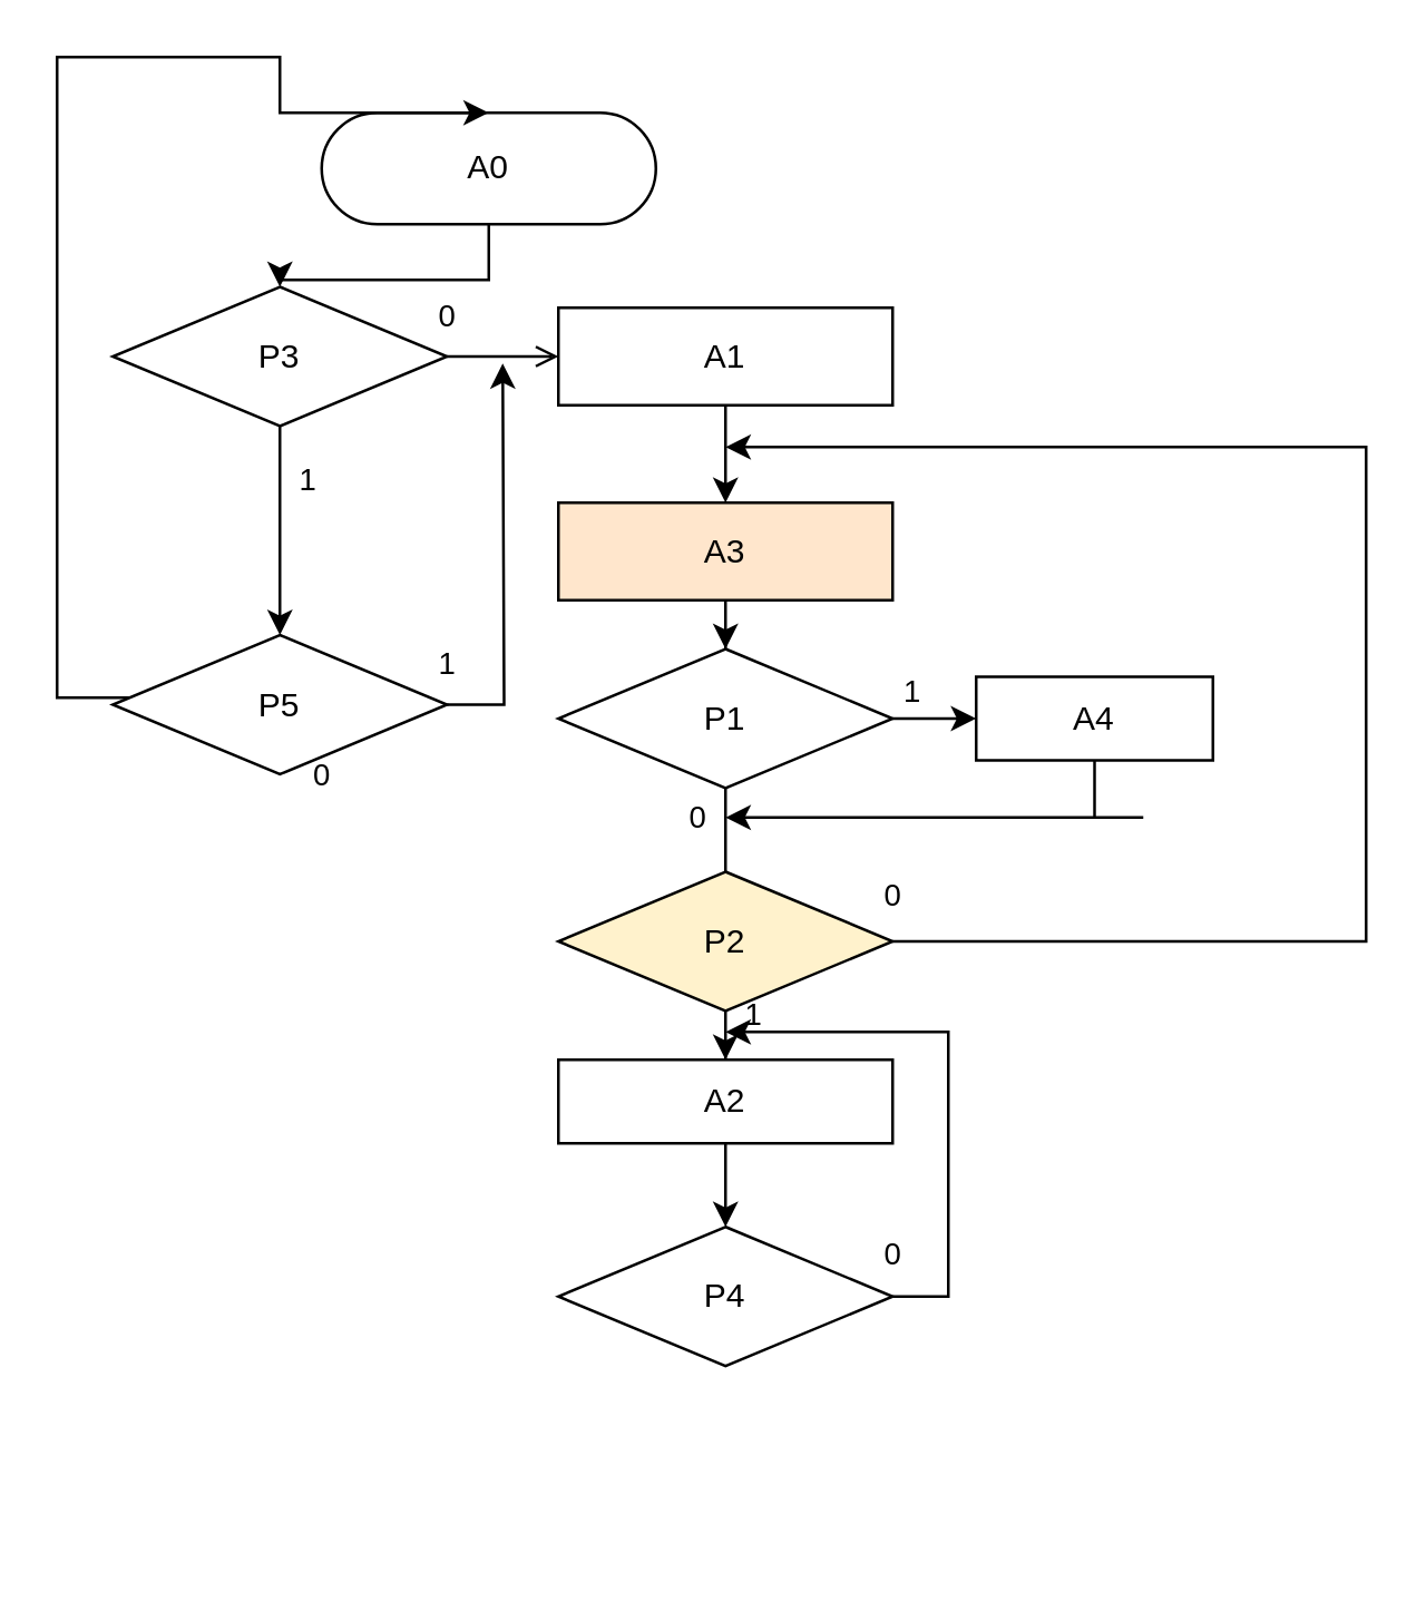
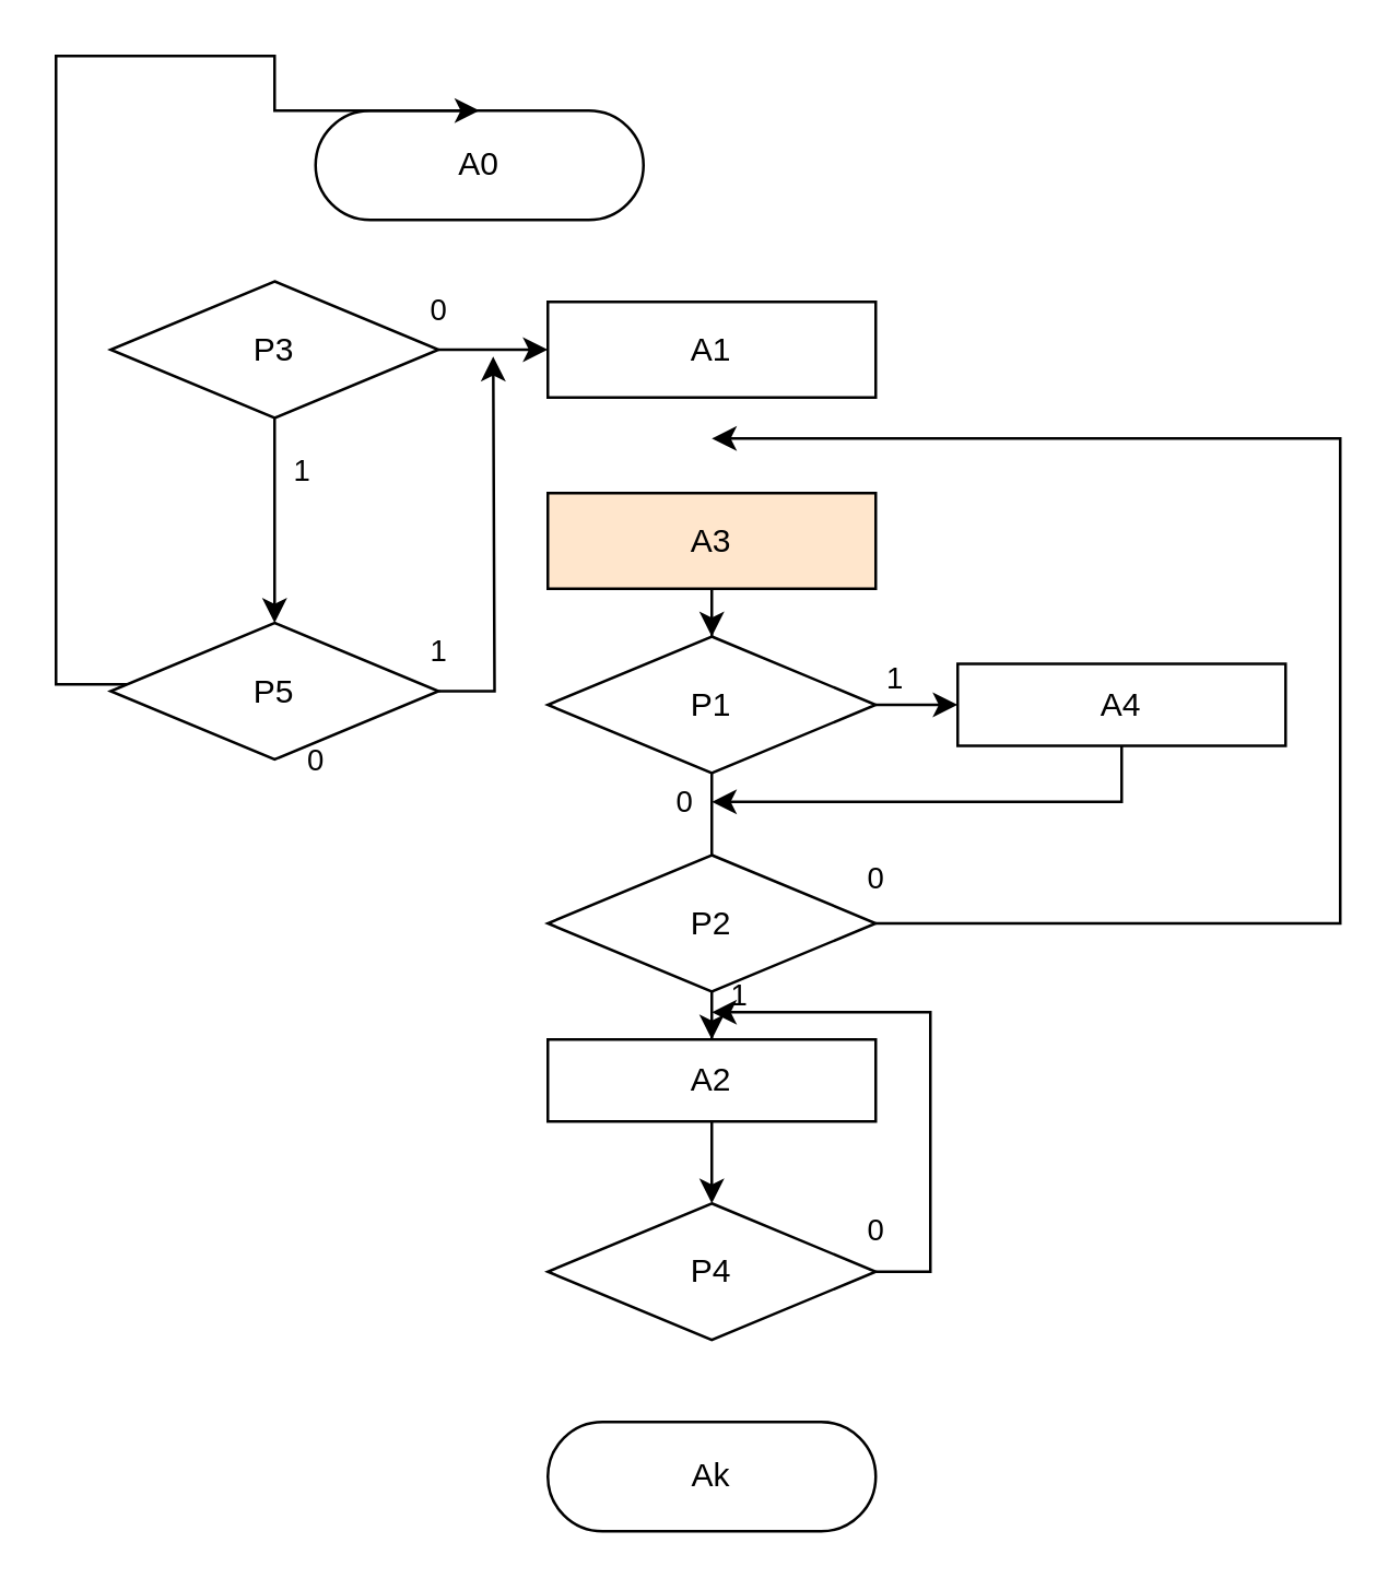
  <mxCell id="0" />
  <mxCell id="1" parent="0" />
- <mxCell id="2" value="" style="edgeStyle=orthogonalEdgeStyle;rounded=0;orthogonalLoop=1;jettySize=auto;html=1;" edge="1" parent="1" source="3" target="6"><mxGeometry relative="1" as="geometry" /></mxCell>
  <mxCell id="3" value="A0" style="rounded=1;whiteSpace=wrap;html=1;arcSize=50;" vertex="1" parent="1"><mxGeometry x="115" y="40" width="120" height="40" as="geometry" /></mxCell>
  <mxCell id="4" value="1" style="edgeStyle=orthogonalEdgeStyle;rounded=0;orthogonalLoop=1;jettySize=auto;html=1;" edge="1" parent="1" source="6" target="9"><mxGeometry x="-0.5" y="10" relative="1" as="geometry"><mxPoint as="offset" /></mxGeometry></mxCell>
- <mxCell id="5" value="0" style="edgeStyle=orthogonalEdgeStyle;rounded=0;orthogonalLoop=1;jettySize=auto;html=1;endArrow=open;" edge="1" parent="1" source="6" target="11"><mxGeometry x="-1" y="15" relative="1" as="geometry"><Array as="points"><mxPoint x="190" y="128" /><mxPoint x="190" y="128" /></Array><mxPoint as="offset" /></mxGeometry></mxCell>
+ <mxCell id="5" value="0" style="edgeStyle=orthogonalEdgeStyle;rounded=0;orthogonalLoop=1;jettySize=auto;html=1;" edge="1" parent="1" source="6" target="11"><mxGeometry x="-1" y="15" relative="1" as="geometry"><Array as="points"><mxPoint x="190" y="128" /><mxPoint x="190" y="128" /></Array><mxPoint as="offset" /></mxGeometry></mxCell>
  <mxCell id="6" value="P3" style="rhombus;whiteSpace=wrap;html=1;" vertex="1" parent="1"><mxGeometry x="40" y="102.5" width="120" height="50" as="geometry" /></mxCell>
  <mxCell id="7" value="1" style="edgeStyle=orthogonalEdgeStyle;rounded=0;orthogonalLoop=1;jettySize=auto;html=1;" edge="1" parent="1" source="9"><mxGeometry x="-1" y="15" relative="1" as="geometry"><mxPoint x="180" y="130" as="targetPoint" /><mxPoint as="offset" /></mxGeometry></mxCell>
  <mxCell id="8" value="0" style="edgeStyle=orthogonalEdgeStyle;rounded=0;orthogonalLoop=1;jettySize=auto;html=1;entryX=0.5;entryY=0;entryDx=0;entryDy=0;exitX=0.5;exitY=1;exitDx=0;exitDy=0;" edge="1" parent="1" source="9" target="3"><mxGeometry x="-1" y="-15" relative="1" as="geometry"><mxPoint x="-40" y="215" as="targetPoint" /><Array as="points"><mxPoint x="100" y="250" /><mxPoint x="20" y="250" /><mxPoint x="20" y="20" /><mxPoint x="100" y="20" /></Array><mxPoint as="offset" /></mxGeometry></mxCell>
  <mxCell id="9" value="P5" style="rhombus;whiteSpace=wrap;html=1;" vertex="1" parent="1"><mxGeometry x="40" y="227.5" width="120" height="50" as="geometry" /></mxCell>
- <mxCell id="10" value="" style="edgeStyle=orthogonalEdgeStyle;rounded=0;orthogonalLoop=1;jettySize=auto;html=1;" edge="1" parent="1" source="11" target="13"><mxGeometry relative="1" as="geometry" /></mxCell>
  <mxCell id="11" value="A1" style="whiteSpace=wrap;html=1;" vertex="1" parent="1"><mxGeometry x="200" y="110" width="120" height="35" as="geometry" /></mxCell>
  <mxCell id="12" value="" style="edgeStyle=orthogonalEdgeStyle;rounded=0;orthogonalLoop=1;jettySize=auto;html=1;" edge="1" parent="1" source="13" target="16"><mxGeometry relative="1" as="geometry" /></mxCell>
  <mxCell id="13" value="A3" style="whiteSpace=wrap;html=1;fillColor=#ffe6cc;" vertex="1" parent="1"><mxGeometry x="200" y="180" width="120" height="35" as="geometry" /></mxCell>
  <mxCell id="14" value="1" style="edgeStyle=orthogonalEdgeStyle;rounded=0;orthogonalLoop=1;jettySize=auto;html=1;" edge="1" parent="1" source="16" target="18"><mxGeometry x="-0.733" y="10" relative="1" as="geometry"><mxPoint as="offset" /></mxGeometry></mxCell>
  <mxCell id="15" value="0" style="edgeStyle=orthogonalEdgeStyle;rounded=0;orthogonalLoop=1;jettySize=auto;html=1;endArrow=none;" edge="1" parent="1" source="16" target="21"><mxGeometry x="0.2" y="-10" relative="1" as="geometry"><mxPoint as="offset" /></mxGeometry></mxCell>
  <mxCell id="16" value="P1" style="rhombus;whiteSpace=wrap;html=1;" vertex="1" parent="1"><mxGeometry x="200" y="232.5" width="120" height="50" as="geometry" /></mxCell>
  <mxCell id="17" value="" style="edgeStyle=orthogonalEdgeStyle;rounded=0;orthogonalLoop=1;jettySize=auto;html=1;exitX=0.5;exitY=1;exitDx=0;exitDy=0;" edge="1" parent="1" source="18"><mxGeometry relative="1" as="geometry"><mxPoint x="260" y="293" as="targetPoint" /><Array as="points"><mxPoint x="410" y="293" /><mxPoint x="260" y="293" /></Array></mxGeometry></mxCell>
- <mxCell id="18" value="A4" style="whiteSpace=wrap;html=1;" vertex="1" parent="1"><mxGeometry x="350" y="242.5" width="85" height="30" as="geometry" /></mxCell>
+ <mxCell id="18" value="A4" style="whiteSpace=wrap;html=1;" vertex="1" parent="1"><mxGeometry x="350" y="242.5" width="120" height="30" as="geometry" /></mxCell>
  <mxCell id="19" value="1" style="edgeStyle=orthogonalEdgeStyle;rounded=0;orthogonalLoop=1;jettySize=auto;html=1;" edge="1" parent="1" source="21" target="23"><mxGeometry x="0.238" y="-10" relative="1" as="geometry"><mxPoint as="offset" /></mxGeometry></mxCell>
  <mxCell id="20" value="0" style="edgeStyle=orthogonalEdgeStyle;rounded=0;orthogonalLoop=1;jettySize=auto;html=1;exitX=1;exitY=0.5;exitDx=0;exitDy=0;" edge="1" parent="1" source="21"><mxGeometry x="-1" y="18" relative="1" as="geometry"><mxPoint x="260" y="160" as="targetPoint" /><Array as="points"><mxPoint x="490" y="338" /><mxPoint x="490" y="160" /></Array><mxPoint y="1" as="offset" /></mxGeometry></mxCell>
- <mxCell id="21" value="P2" style="rhombus;whiteSpace=wrap;html=1;fillColor=#fff2cc;" vertex="1" parent="1"><mxGeometry x="200" y="312.5" width="120" height="50" as="geometry" /></mxCell>
+ <mxCell id="21" value="P2" style="rhombus;whiteSpace=wrap;html=1;" vertex="1" parent="1"><mxGeometry x="200" y="312.5" width="120" height="50" as="geometry" /></mxCell>
  <mxCell id="22" value="" style="edgeStyle=orthogonalEdgeStyle;rounded=0;orthogonalLoop=1;jettySize=auto;html=1;" edge="1" parent="1" source="23" target="25"><mxGeometry relative="1" as="geometry" /></mxCell>
  <mxCell id="23" value="A2" style="whiteSpace=wrap;html=1;" vertex="1" parent="1"><mxGeometry x="200" y="380" width="120" height="30" as="geometry" /></mxCell>
  <mxCell id="24" value="0" style="edgeStyle=orthogonalEdgeStyle;rounded=0;orthogonalLoop=1;jettySize=auto;html=1;exitX=1;exitY=0.5;exitDx=0;exitDy=0;" edge="1" parent="1" source="25"><mxGeometry x="-1" y="15" relative="1" as="geometry"><mxPoint x="260" y="370" as="targetPoint" /><Array as="points"><mxPoint x="340" y="465" /><mxPoint x="340" y="370" /></Array><mxPoint as="offset" /></mxGeometry></mxCell>
  <mxCell id="25" value="P4" style="rhombus;whiteSpace=wrap;html=1;" vertex="1" parent="1"><mxGeometry x="200" y="440" width="120" height="50" as="geometry" /></mxCell>
+ <mxCell id="26" value="Ak" style="rounded=1;whiteSpace=wrap;html=1;arcSize=50;" vertex="1" parent="1"><mxGeometry x="200" y="520" width="120" height="40" as="geometry" /></mxCell>
